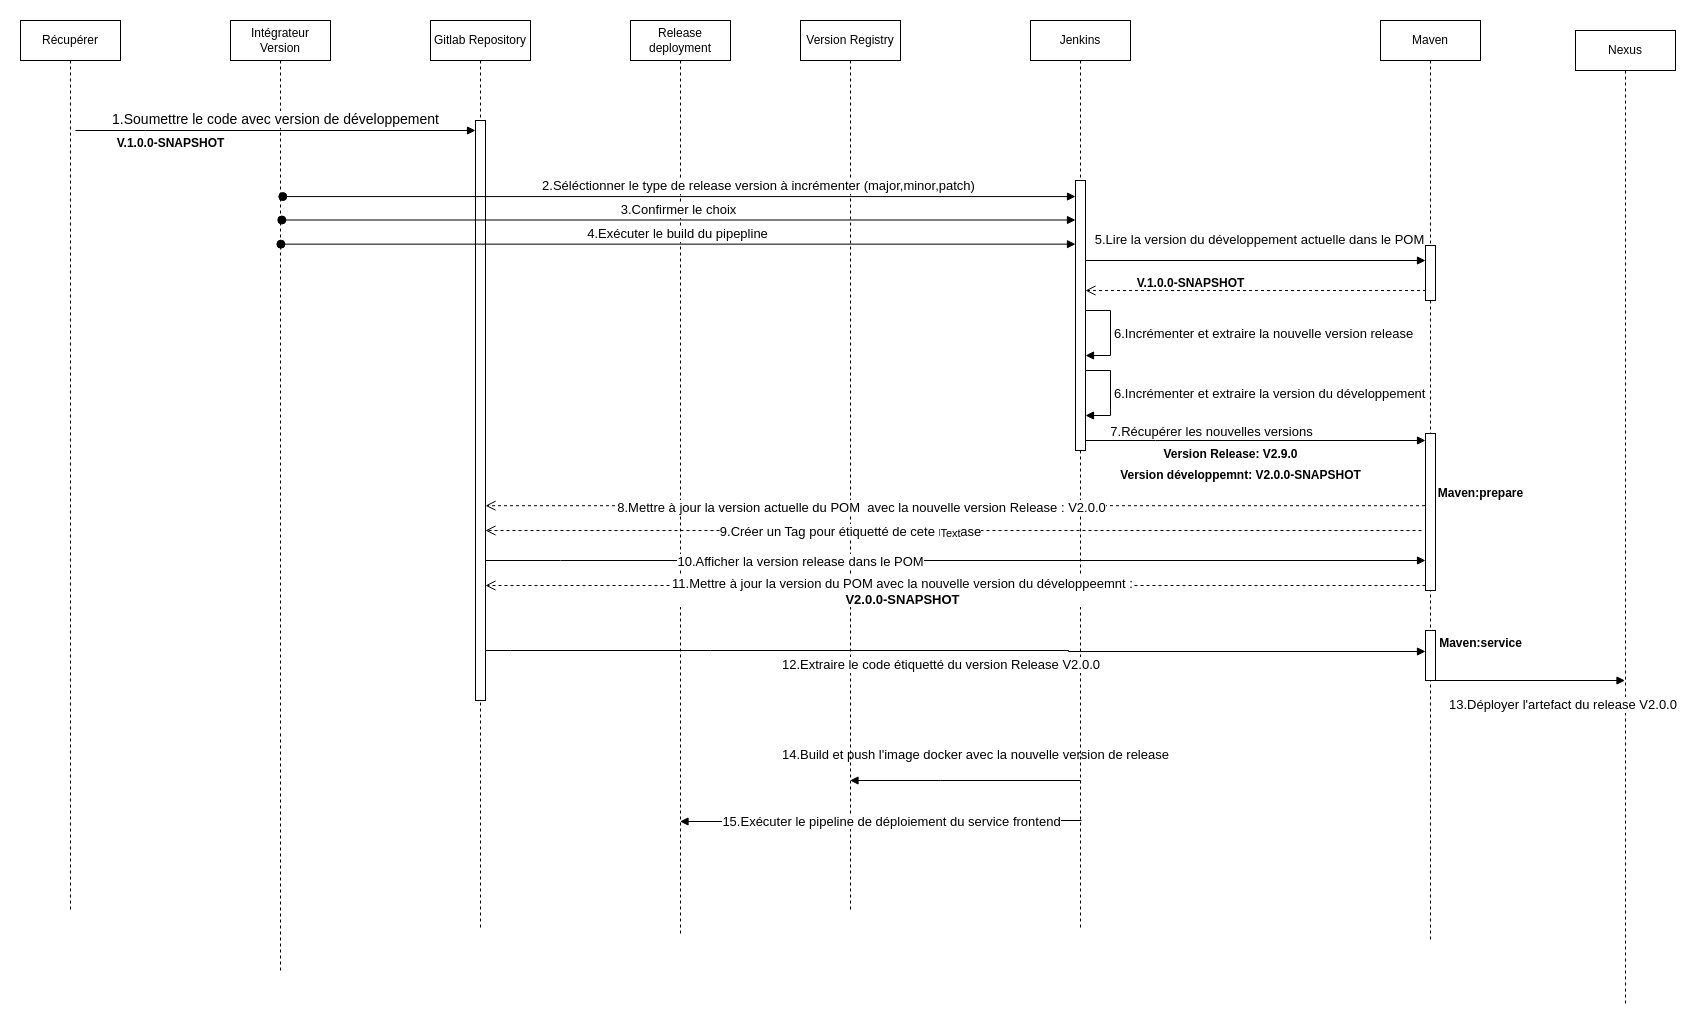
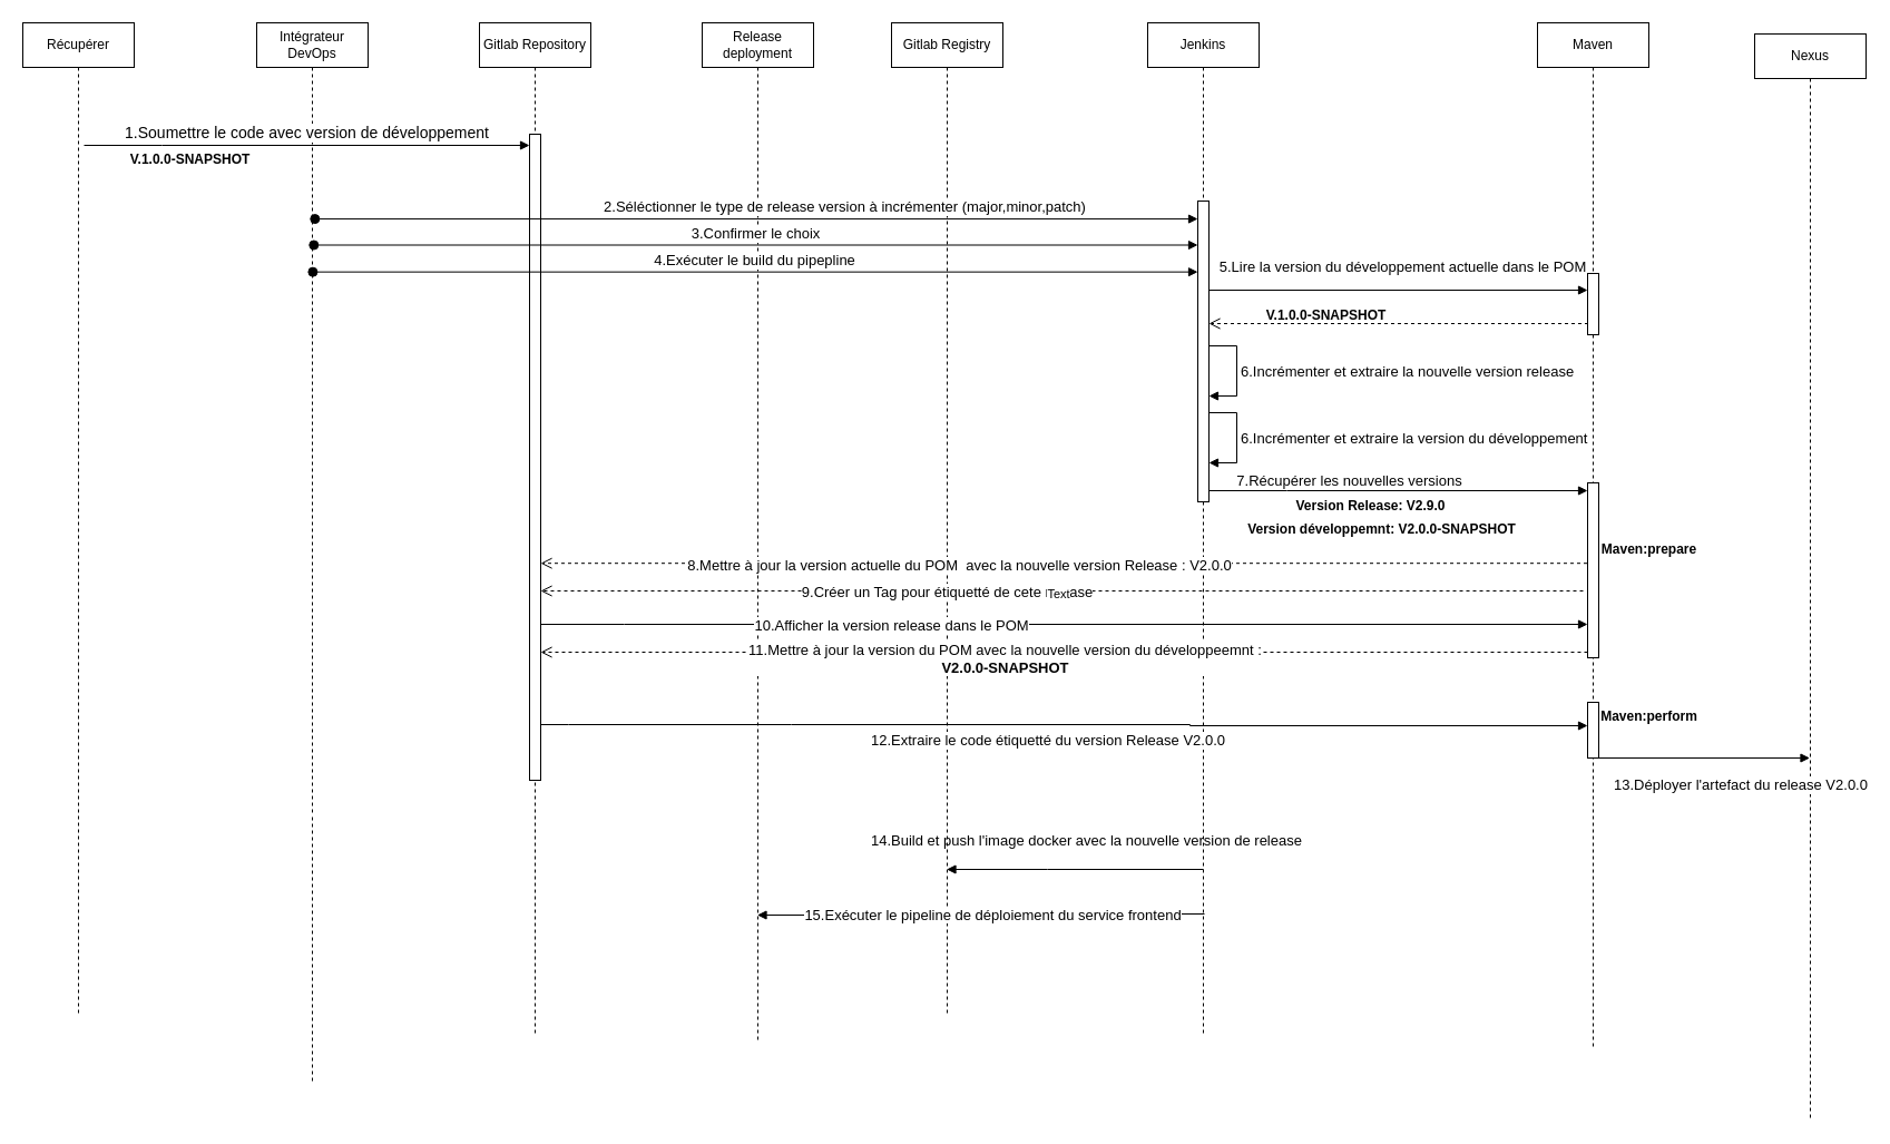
  <mxCell id="0" />
  <mxCell id="1" parent="0" />
- <mxCell id="2" value="Version Registry" style="shape=umlLifeline;perimeter=lifelinePerimeter;whiteSpace=wrap;html=1;container=0;dropTarget=0;collapsible=0;recursiveResize=0;outlineConnect=0;portConstraint=eastwest;newEdgeStyle={&quot;edgeStyle&quot;:&quot;elbowEdgeStyle&quot;,&quot;elbow&quot;:&quot;vertical&quot;,&quot;curved&quot;:0,&quot;rounded&quot;:0};" vertex="1" parent="1"><mxGeometry x="800" width="100" height="890" as="geometry" y="20" /></mxCell>
+ <mxCell id="2" value="Gitlab Registry" style="shape=umlLifeline;perimeter=lifelinePerimeter;whiteSpace=wrap;html=1;container=0;dropTarget=0;collapsible=0;recursiveResize=0;outlineConnect=0;portConstraint=eastwest;newEdgeStyle={&quot;edgeStyle&quot;:&quot;elbowEdgeStyle&quot;,&quot;elbow&quot;:&quot;vertical&quot;,&quot;curved&quot;:0,&quot;rounded&quot;:0};" vertex="1" parent="1"><mxGeometry x="800" width="100" height="890" as="geometry" y="20" /></mxCell>
  <mxCell id="3" value="Récupérer" style="shape=umlLifeline;perimeter=lifelinePerimeter;whiteSpace=wrap;html=1;container=0;dropTarget=0;collapsible=0;recursiveResize=0;outlineConnect=0;portConstraint=eastwest;newEdgeStyle={&quot;edgeStyle&quot;:&quot;elbowEdgeStyle&quot;,&quot;elbow&quot;:&quot;vertical&quot;,&quot;curved&quot;:0,&quot;rounded&quot;:0};" parent="1" vertex="1"><mxGeometry x="20" width="100" height="890" as="geometry" y="20" /></mxCell>
- <mxCell id="4" value="Intégrateur Version" style="shape=umlLifeline;perimeter=lifelinePerimeter;whiteSpace=wrap;html=1;container=0;dropTarget=0;collapsible=0;recursiveResize=0;outlineConnect=0;portConstraint=eastwest;newEdgeStyle={&quot;edgeStyle&quot;:&quot;elbowEdgeStyle&quot;,&quot;elbow&quot;:&quot;vertical&quot;,&quot;curved&quot;:0,&quot;rounded&quot;:0};" parent="1" vertex="1"><mxGeometry x="230" width="100" height="710" as="geometry" y="20" /></mxCell>
+ <mxCell id="4" value="Intégrateur DevOps" style="shape=umlLifeline;perimeter=lifelinePerimeter;whiteSpace=wrap;html=1;container=0;dropTarget=0;collapsible=0;recursiveResize=0;outlineConnect=0;portConstraint=eastwest;newEdgeStyle={&quot;edgeStyle&quot;:&quot;elbowEdgeStyle&quot;,&quot;elbow&quot;:&quot;vertical&quot;,&quot;curved&quot;:0,&quot;rounded&quot;:0};" parent="1" vertex="1"><mxGeometry x="230" width="100" height="710" as="geometry" y="20" /></mxCell>
  <mxCell id="5" value="Gitlab Repository" style="shape=umlLifeline;perimeter=lifelinePerimeter;whiteSpace=wrap;html=1;container=0;dropTarget=0;collapsible=0;recursiveResize=0;outlineConnect=0;portConstraint=eastwest;newEdgeStyle={&quot;edgeStyle&quot;:&quot;elbowEdgeStyle&quot;,&quot;elbow&quot;:&quot;vertical&quot;,&quot;curved&quot;:0,&quot;rounded&quot;:0};" vertex="1" parent="1"><mxGeometry x="430" width="100" height="910" as="geometry" y="20" /></mxCell>
  <mxCell id="6" value="" style="html=1;points=[[0,0,0,0,5],[0,1,0,0,-5],[1,0,0,0,5],[1,1,0,0,-5]];perimeter=orthogonalPerimeter;outlineConnect=0;targetShapes=umlLifeline;portConstraint=eastwest;newEdgeStyle={&quot;curved&quot;:0,&quot;rounded&quot;:0};" vertex="1" parent="5"><mxGeometry x="45" y="100" width="10" height="580" as="geometry" /></mxCell>
  <mxCell id="7" value="Jenkins" style="shape=umlLifeline;perimeter=lifelinePerimeter;whiteSpace=wrap;html=1;container=0;dropTarget=0;collapsible=0;recursiveResize=0;outlineConnect=0;portConstraint=eastwest;newEdgeStyle={&quot;edgeStyle&quot;:&quot;elbowEdgeStyle&quot;,&quot;elbow&quot;:&quot;vertical&quot;,&quot;curved&quot;:0,&quot;rounded&quot;:0};" vertex="1" parent="1"><mxGeometry x="1030" width="100" height="910" as="geometry" y="20" /></mxCell>
  <mxCell id="8" value="" style="html=1;points=[[0,0,0,0,5],[0,1,0,0,-5],[1,0,0,0,5],[1,1,0,0,-5]];perimeter=orthogonalPerimeter;outlineConnect=0;targetShapes=umlLifeline;portConstraint=eastwest;newEdgeStyle={&quot;curved&quot;:0,&quot;rounded&quot;:0};" vertex="1" parent="7"><mxGeometry x="45" y="160" width="10" height="270" as="geometry" /></mxCell>
  <mxCell id="9" value="&lt;font style=&quot;font-size: 13px;&quot;&gt;6.Incrémenter et extraire la nouvelle version release&lt;/font&gt;" style="html=1;align=left;spacingLeft=2;endArrow=block;rounded=0;edgeStyle=orthogonalEdgeStyle;curved=0;rounded=0;" edge="1" parent="7"><mxGeometry relative="1" as="geometry"><mxPoint x="55" y="290" as="sourcePoint" /><Array as="points"><mxPoint x="80" y="290" /><mxPoint x="80" y="335" /></Array><mxPoint x="55" y="335" as="targetPoint" /></mxGeometry></mxCell>
  <mxCell id="10" value="&lt;font style=&quot;font-size: 13px;&quot;&gt;6.Incrémenter et extraire la version du développement&lt;/font&gt;" style="html=1;align=left;spacingLeft=2;endArrow=block;rounded=0;edgeStyle=orthogonalEdgeStyle;curved=0;rounded=0;" edge="1" parent="7" source="8" target="8"><mxGeometry relative="1" as="geometry"><mxPoint x="60" y="350" as="sourcePoint" /><Array as="points"><mxPoint x="80" y="350" /><mxPoint x="80" y="395" /></Array><mxPoint x="50" y="395" as="targetPoint" /></mxGeometry></mxCell>
  <mxCell id="11" value="Maven" style="shape=umlLifeline;perimeter=lifelinePerimeter;whiteSpace=wrap;html=1;container=0;dropTarget=0;collapsible=0;recursiveResize=0;outlineConnect=0;portConstraint=eastwest;newEdgeStyle={&quot;edgeStyle&quot;:&quot;elbowEdgeStyle&quot;,&quot;elbow&quot;:&quot;vertical&quot;,&quot;curved&quot;:0,&quot;rounded&quot;:0};" vertex="1" parent="1"><mxGeometry x="1380" width="100" height="920" as="geometry" y="20" /></mxCell>
  <mxCell id="12" value="" style="html=1;points=[[0,0,0,0,5],[0,1,0,0,-5],[1,0,0,0,5],[1,1,0,0,-5]];perimeter=orthogonalPerimeter;outlineConnect=0;targetShapes=umlLifeline;portConstraint=eastwest;newEdgeStyle={&quot;curved&quot;:0,&quot;rounded&quot;:0};" vertex="1" parent="11"><mxGeometry x="45" y="225" width="10" height="55" as="geometry" /></mxCell>
  <mxCell id="13" value="" style="html=1;points=[[0,0,0,0,5],[0,1,0,0,-5],[1,0,0,0,5],[1,1,0,0,-5]];perimeter=orthogonalPerimeter;outlineConnect=0;targetShapes=umlLifeline;portConstraint=eastwest;newEdgeStyle={&quot;curved&quot;:0,&quot;rounded&quot;:0};" vertex="1" parent="11"><mxGeometry x="45" y="413" width="10" height="157" as="geometry" /></mxCell>
  <mxCell id="14" value="" style="html=1;points=[[0,0,0,0,5],[0,1,0,0,-5],[1,0,0,0,5],[1,1,0,0,-5]];perimeter=orthogonalPerimeter;outlineConnect=0;targetShapes=umlLifeline;portConstraint=eastwest;newEdgeStyle={&quot;curved&quot;:0,&quot;rounded&quot;:0};" vertex="1" parent="11"><mxGeometry x="45" y="610" width="10" height="50" as="geometry" /></mxCell>
  <mxCell id="15" value="Nexus" style="shape=umlLifeline;perimeter=lifelinePerimeter;whiteSpace=wrap;html=1;container=0;dropTarget=0;collapsible=0;recursiveResize=0;outlineConnect=0;portConstraint=eastwest;newEdgeStyle={&quot;edgeStyle&quot;:&quot;elbowEdgeStyle&quot;,&quot;elbow&quot;:&quot;vertical&quot;,&quot;curved&quot;:0,&quot;rounded&quot;:0};" vertex="1" parent="1"><mxGeometry x="1575" y="30" width="100" height="975" as="geometry" /></mxCell>
  <mxCell id="16" value="Release deployment" style="shape=umlLifeline;perimeter=lifelinePerimeter;whiteSpace=wrap;html=1;container=0;dropTarget=0;collapsible=0;recursiveResize=0;outlineConnect=0;portConstraint=eastwest;newEdgeStyle={&quot;edgeStyle&quot;:&quot;elbowEdgeStyle&quot;,&quot;elbow&quot;:&quot;vertical&quot;,&quot;curved&quot;:0,&quot;rounded&quot;:0};" vertex="1" parent="1"><mxGeometry x="630" width="100" height="915" as="geometry" y="20" /></mxCell>
  <mxCell id="17" value="&lt;div style=&quot;font-size: 12px;&quot; align=&quot;center&quot;&gt;&lt;font style=&quot;font-size: 14px;&quot;&gt;1.Soumettre le code avec version de développement&lt;/font&gt;&lt;/div&gt;" style="html=1;verticalAlign=bottom;endArrow=block;edgeStyle=elbowEdgeStyle;elbow=vertical;curved=0;rounded=0;align=center;" edge="1" parent="1" target="6"><mxGeometry relative="1" as="geometry"><mxPoint x="75" y="130" as="sourcePoint" /><Array as="points"><mxPoint x="145" y="130" /></Array><mxPoint x="470" y="130" as="targetPoint" /></mxGeometry></mxCell>
  <mxCell id="18" value="V.1.0.0-SNAPSHOT" style="text;align=center;fontStyle=1;verticalAlign=middle;spacingLeft=3;spacingRight=3;strokeColor=none;rotatable=0;points=[[0,0.5],[1,0.5]];portConstraint=eastwest;html=1;" vertex="1" parent="1"><mxGeometry x="130" y="130" width="80" height="26" as="geometry" /></mxCell>
  <mxCell id="19" value="&lt;font style=&quot;font-size: 13px;&quot;&gt;2.Séléctionner le type de release version à incrémenter (major,minor,patch)&lt;/font&gt;" style="html=1;verticalAlign=bottom;startArrow=oval;endArrow=block;startSize=8;curved=0;rounded=0;exitX=0.523;exitY=0.248;exitDx=0;exitDy=0;exitPerimeter=0;" edge="1" target="8" parent="1" source="4"><mxGeometry x="0.198" relative="1" as="geometry"><mxPoint x="300" y="235" as="sourcePoint" /><mxPoint x="515" y="205" as="targetPoint" /><mxPoint x="1" as="offset" /></mxGeometry></mxCell>
  <mxCell id="20" value="&lt;font style=&quot;font-size: 13px;&quot;&gt;3.Confirmer le choix&lt;/font&gt;" style="html=1;verticalAlign=bottom;startArrow=oval;startFill=1;endArrow=block;startSize=8;curved=0;rounded=0;exitX=0.513;exitY=0.281;exitDx=0;exitDy=0;exitPerimeter=0;" edge="1" parent="1" source="4" target="8"><mxGeometry width="60" relative="1" as="geometry"><mxPoint x="630" y="330" as="sourcePoint" /><mxPoint x="1070" y="220" as="targetPoint" /></mxGeometry></mxCell>
  <mxCell id="21" value="&lt;font style=&quot;font-size: 13px;&quot;&gt;4.Exécuter le build du pipepline&lt;/font&gt;" style="html=1;verticalAlign=bottom;startArrow=oval;startFill=1;endArrow=block;startSize=8;curved=0;rounded=0;exitX=0.504;exitY=0.315;exitDx=0;exitDy=0;exitPerimeter=0;" edge="1" parent="1" source="4" target="8"><mxGeometry width="60" relative="1" as="geometry"><mxPoint x="280" y="260" as="sourcePoint" /><mxPoint x="519" y="260" as="targetPoint" /></mxGeometry></mxCell>
  <mxCell id="22" value="" style="endArrow=none;html=1;rounded=0;" edge="1" parent="1" source="8"><mxGeometry relative="1" as="geometry"><mxPoint x="1090" y="260" as="sourcePoint" /><mxPoint x="1260" y="260" as="targetPoint" /></mxGeometry></mxCell>
  <mxCell id="23" value="&lt;font style=&quot;font-size: 13px;&quot;&gt;5.Lire la version du développement actuelle dans le POM&lt;/font&gt;" style="html=1;verticalAlign=bottom;endArrow=block;curved=0;rounded=0;" edge="1" parent="1" target="12"><mxGeometry x="-0.544" y="10" width="80" relative="1" as="geometry"><mxPoint x="1210" y="260" as="sourcePoint" /><mxPoint x="1420" y="260" as="targetPoint" /><mxPoint as="offset" /></mxGeometry></mxCell>
  <mxCell id="24" value="" style="html=1;verticalAlign=bottom;endArrow=block;curved=0;rounded=0;" edge="1" parent="1" target="13"><mxGeometry x="-0.862" width="80" relative="1" as="geometry"><mxPoint x="1085" y="440" as="sourcePoint" /><mxPoint x="1420" y="440" as="targetPoint" /><mxPoint as="offset" /><Array as="points"><mxPoint x="1155" y="440" /></Array></mxGeometry></mxCell>
  <mxCell id="25" value="&lt;font style=&quot;font-size: 13px;&quot;&gt;7.Récupérer les nouvelles versions&lt;/font&gt;" style="edgeLabel;html=1;align=center;verticalAlign=middle;resizable=0;points=[];" vertex="1" connectable="0" parent="24"><mxGeometry x="-0.45" relative="1" as="geometry"><mxPoint x="31" y="-10" as="offset" /></mxGeometry></mxCell>
  <mxCell id="26" value="V.1.0.0-SNAPSHOT" style="text;align=center;fontStyle=1;verticalAlign=middle;spacingLeft=3;spacingRight=3;strokeColor=none;rotatable=0;points=[[0,0.5],[1,0.5]];portConstraint=eastwest;html=1;" vertex="1" parent="1"><mxGeometry x="1150" y="270" width="80" height="26" as="geometry" /></mxCell>
  <mxCell id="27" value="" style="html=1;verticalAlign=bottom;endArrow=open;dashed=1;endSize=8;curved=0;rounded=0;" edge="1" parent="1" target="8"><mxGeometry relative="1" as="geometry"><mxPoint x="1425.5" y="290" as="sourcePoint" /><mxPoint x="926" y="290" as="targetPoint" /></mxGeometry></mxCell>
  <mxCell id="28" value="Version Release: V2.9.0" style="text;align=center;fontStyle=1;verticalAlign=middle;spacingLeft=3;spacingRight=3;strokeColor=none;rotatable=0;points=[[0,0.5],[1,0.5]];portConstraint=eastwest;html=1;" vertex="1" parent="1"><mxGeometry x="1190" y="441" width="80" height="26" as="geometry" /></mxCell>
  <mxCell id="29" value="Version développemnt: V2.0.0-SNAPSHOT" style="text;align=center;fontStyle=1;verticalAlign=middle;spacingLeft=3;spacingRight=3;strokeColor=none;rotatable=0;points=[[0,0.5],[1,0.5]];portConstraint=eastwest;html=1;" vertex="1" parent="1"><mxGeometry x="1200" y="462" width="80" height="26" as="geometry" /></mxCell>
  <mxCell id="30" value="Maven:prepare" style="text;align=center;fontStyle=1;verticalAlign=middle;spacingLeft=3;spacingRight=3;strokeColor=none;rotatable=0;points=[[0,0.5],[1,0.5]];portConstraint=eastwest;html=1;" vertex="1" parent="1"><mxGeometry x="1440" y="480" width="80" height="26" as="geometry" /></mxCell>
  <mxCell id="31" value="" style="html=1;verticalAlign=bottom;endArrow=open;dashed=1;endSize=8;curved=0;rounded=0;" edge="1" parent="1" target="6"><mxGeometry relative="1" as="geometry"><mxPoint x="1424.5" y="505.2" as="sourcePoint" /><mxPoint x="1084" y="505.2" as="targetPoint" /></mxGeometry></mxCell>
  <mxCell id="32" value="&lt;font style=&quot;font-size: 13px;&quot;&gt;8.Mettre à jour la version actuelle du POM&amp;nbsp; avec la nouvelle version Release&amp;nbsp;: V2.0.0&lt;/font&gt;" style="edgeLabel;html=1;align=center;verticalAlign=middle;resizable=0;points=[];" vertex="1" connectable="0" parent="31"><mxGeometry x="0.542" y="-1" relative="1" as="geometry"><mxPoint x="160" y="2" as="offset" /></mxGeometry></mxCell>
  <mxCell id="33" value="" style="html=1;verticalAlign=bottom;endArrow=open;dashed=1;endSize=8;curved=0;rounded=0;" edge="1" parent="1" target="6"><mxGeometry relative="1" as="geometry"><mxPoint x="1421" y="530" as="sourcePoint" /><mxPoint x="490" y="530" as="targetPoint" /></mxGeometry></mxCell>
  <mxCell id="34" value="&lt;font style=&quot;font-size: 13px;&quot;&gt;9.Créer un Tag pour étiquetté de cete release&lt;/font&gt;" style="edgeLabel;html=1;align=center;verticalAlign=middle;resizable=0;points=[];" vertex="1" connectable="0" parent="33"><mxGeometry x="0.542" y="-1" relative="1" as="geometry"><mxPoint x="150" y="1" as="offset" /></mxGeometry></mxCell>
  <mxCell id="35" value="Text" style="edgeLabel;html=1;align=center;verticalAlign=middle;resizable=0;points=[];" vertex="1" connectable="0" parent="33"><mxGeometry x="0.009" y="2" relative="1" as="geometry"><mxPoint as="offset" /></mxGeometry></mxCell>
  <mxCell id="36" value="" style="html=1;verticalAlign=bottom;endArrow=open;dashed=1;endSize=8;curved=0;rounded=0;exitX=0;exitY=1;exitDx=0;exitDy=-5;exitPerimeter=0;" edge="1" parent="1" source="13" target="6"><mxGeometry relative="1" as="geometry"><mxPoint x="1434.5" y="515.2" as="sourcePoint" /><mxPoint x="495" y="515" as="targetPoint" /></mxGeometry></mxCell>
  <mxCell id="37" value="&lt;font style=&quot;font-size: 13px;&quot;&gt;11.Mettre à jour la version du POM avec la nouvelle version du développeemnt : &lt;b&gt;&lt;br&gt;V2.0.0-SNAPSHOT&lt;/b&gt;&lt;/font&gt;" style="edgeLabel;html=1;align=center;verticalAlign=middle;resizable=0;points=[];" vertex="1" connectable="0" parent="36"><mxGeometry x="0.12" y="2" relative="1" as="geometry"><mxPoint x="2" y="3" as="offset" /></mxGeometry></mxCell>
- <mxCell id="38" value="Maven:service" style="text;align=center;fontStyle=1;verticalAlign=middle;spacingLeft=3;spacingRight=3;strokeColor=none;rotatable=0;points=[[0,0.5],[1,0.5]];portConstraint=eastwest;html=1;" vertex="1" parent="1"><mxGeometry x="1440" y="630" width="80" height="26" as="geometry" /></mxCell>
+ <mxCell id="38" value="Maven:perform" style="text;align=center;fontStyle=1;verticalAlign=middle;spacingLeft=3;spacingRight=3;strokeColor=none;rotatable=0;points=[[0,0.5],[1,0.5]];portConstraint=eastwest;html=1;" vertex="1" parent="1"><mxGeometry x="1440" y="630" width="80" height="26" as="geometry" /></mxCell>
  <mxCell id="39" value="" style="html=1;verticalAlign=bottom;endArrow=block;curved=0;rounded=0;" edge="1" parent="1" source="6" target="13"><mxGeometry x="-0.862" width="80" relative="1" as="geometry"><mxPoint x="490" y="560" as="sourcePoint" /><mxPoint x="1420" y="560" as="targetPoint" /><mxPoint as="offset" /><Array as="points"><mxPoint x="560" y="560" /></Array></mxGeometry></mxCell>
  <mxCell id="40" value="&lt;font style=&quot;font-size: 13px;&quot;&gt;10.Afficher la version release dans le POM&lt;/font&gt;" style="edgeLabel;html=1;align=center;verticalAlign=middle;resizable=0;points=[];" vertex="1" connectable="0" parent="39"><mxGeometry x="-0.45" relative="1" as="geometry"><mxPoint x="55" as="offset" /></mxGeometry></mxCell>
  <mxCell id="41" value="" style="endArrow=none;html=1;rounded=0;" edge="1" parent="1" source="6"><mxGeometry relative="1" as="geometry"><mxPoint x="490" y="620" as="sourcePoint" /><mxPoint x="710" y="650" as="targetPoint" /><Array as="points"><mxPoint x="510" y="650" /></Array></mxGeometry></mxCell>
  <mxCell id="42" value="&lt;font style=&quot;font-size: 13px;&quot;&gt;12.Extraire le code étiquetté du version Release V2.0.0&lt;/font&gt;" style="endArrow=block;endFill=1;html=1;edgeStyle=orthogonalEdgeStyle;align=left;verticalAlign=top;rounded=0;" edge="1" parent="1" target="14"><mxGeometry x="-0.804" relative="1" as="geometry"><mxPoint x="710" y="650" as="sourcePoint" /><mxPoint x="870" y="650" as="targetPoint" /><Array as="points"><mxPoint x="1068" y="651" /></Array><mxPoint as="offset" /></mxGeometry></mxCell>
  <mxCell id="43" value="&lt;font style=&quot;font-size: 13px;&quot;&gt;13.Déployer l'artefact du release V2.0.0&lt;/font&gt;" style="endArrow=block;endFill=1;html=1;edgeStyle=orthogonalEdgeStyle;align=left;verticalAlign=top;rounded=0;" edge="1" parent="1" target="15"><mxGeometry x="-0.826" y="-10" relative="1" as="geometry"><mxPoint x="1430" y="680" as="sourcePoint" /><mxPoint x="1590" y="680" as="targetPoint" /><Array as="points"><mxPoint x="1580" y="680" /><mxPoint x="1580" y="680" /></Array><mxPoint as="offset" /></mxGeometry></mxCell>
  <mxCell id="44" value="" style="endArrow=none;dashed=1;html=1;rounded=0;" edge="1" parent="1"><mxGeometry width="50" height="50" relative="1" as="geometry"><mxPoint x="280" y="970" as="sourcePoint" /><mxPoint x="280" y="730" as="targetPoint" /></mxGeometry></mxCell>
  <mxCell id="45" value="&lt;font style=&quot;font-size: 13px;&quot;&gt;14.Build et push l'image docker avec la nouvelle version de release&lt;/font&gt;" style="text;whiteSpace=wrap;html=1;" vertex="1" parent="1"><mxGeometry x="780" y="740" width="400" height="40" as="geometry" /></mxCell>
  <mxCell id="46" value="" style="endArrow=block;endFill=1;html=1;edgeStyle=orthogonalEdgeStyle;align=left;verticalAlign=top;rounded=0;" edge="1" parent="1" target="2"><mxGeometry x="-1" relative="1" as="geometry"><mxPoint x="1080" y="780" as="sourcePoint" /><mxPoint x="870.002" y="770" as="targetPoint" /><Array as="points"><mxPoint x="940" y="780" /><mxPoint x="940" y="780" /></Array></mxGeometry></mxCell>
  <mxCell id="47" value="" style="endArrow=block;endFill=1;html=1;edgeStyle=orthogonalEdgeStyle;align=left;verticalAlign=top;rounded=0;" edge="1" parent="1" target="16"><mxGeometry x="-1" relative="1" as="geometry"><mxPoint x="1081" y="820" as="sourcePoint" /><mxPoint x="850" y="820" as="targetPoint" /><Array as="points"><mxPoint x="906" y="821" /></Array></mxGeometry></mxCell>
  <mxCell id="48" value="&lt;font style=&quot;font-size: 13px;&quot;&gt;15.Exécuter le pipeline de déploiement du service frontend&lt;/font&gt;" style="edgeLabel;html=1;align=center;verticalAlign=middle;resizable=0;points=[];" vertex="1" connectable="0" parent="47"><mxGeometry x="0.59" y="-1" relative="1" as="geometry"><mxPoint x="128" as="offset" /></mxGeometry></mxCell>
